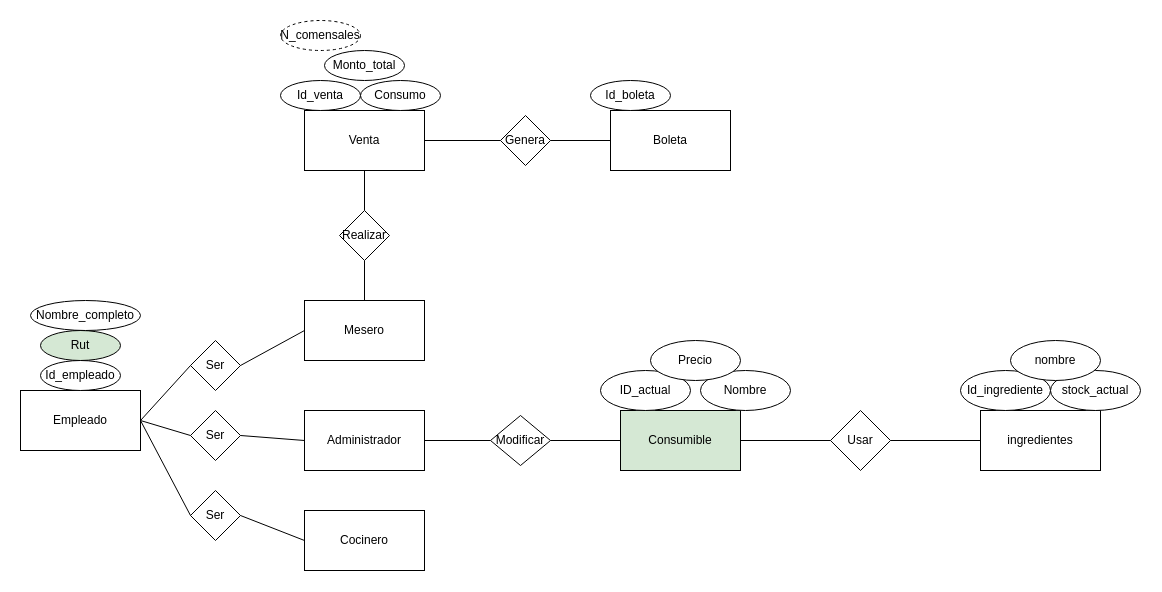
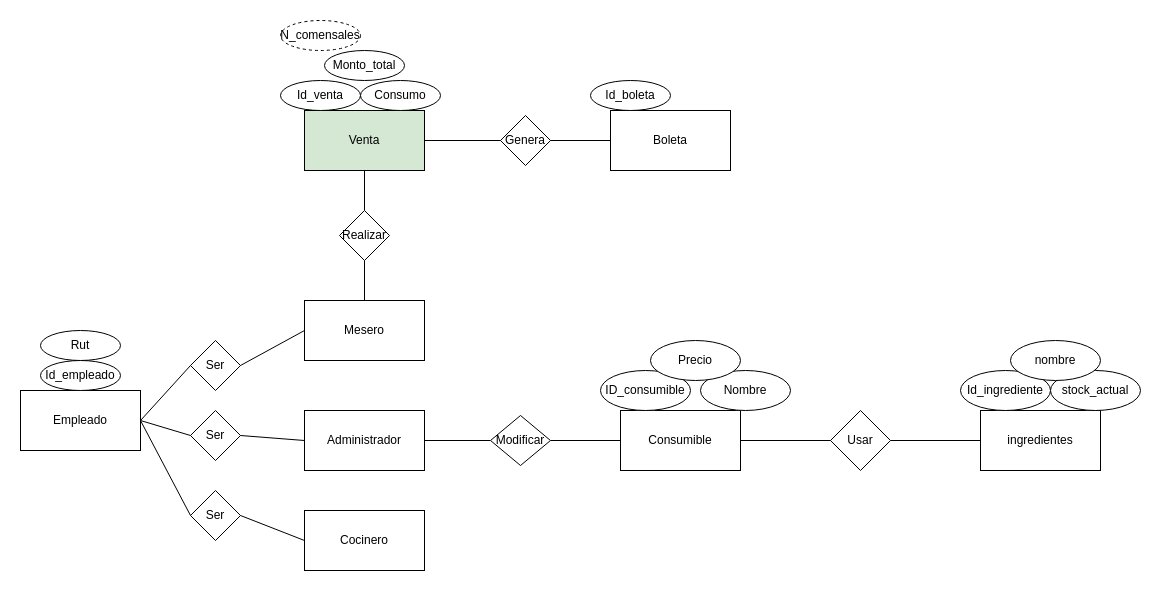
  <mxCell id="0" />
  <mxCell id="1" parent="0" />
  <mxCell id="2" value="Empleado" style="rounded=0;whiteSpace=wrap;html=1;" vertex="1" parent="1"><mxGeometry x="20" y="390" width="120" height="60" as="geometry" /></mxCell>
  <mxCell id="3" value="Id_empleado" style="ellipse;whiteSpace=wrap;html=1;" vertex="1" parent="1"><mxGeometry x="40" y="360" width="80" height="30" as="geometry" /></mxCell>
- <mxCell id="4" value="Rut" style="ellipse;whiteSpace=wrap;html=1;fillColor=#d5e8d4;" vertex="1" parent="1"><mxGeometry x="40" y="330" width="80" height="30" as="geometry" /></mxCell>
- <mxCell id="5" value="Nombre_completo" style="ellipse;whiteSpace=wrap;html=1;" vertex="1" parent="1"><mxGeometry x="30" y="300" width="110" height="30" as="geometry" /></mxCell>
+ <mxCell id="4" value="Rut" style="ellipse;whiteSpace=wrap;html=1;" vertex="1" parent="1"><mxGeometry x="40" y="330" width="80" height="30" as="geometry" /></mxCell>
  <mxCell id="6" value="Mesero" style="rounded=0;whiteSpace=wrap;html=1;" vertex="1" parent="1"><mxGeometry x="304" y="300" width="120" height="60" as="geometry" /></mxCell>
  <mxCell id="7" value="Cocinero" style="rounded=0;whiteSpace=wrap;html=1;" vertex="1" parent="1"><mxGeometry x="304" y="510" width="120" height="60" as="geometry" /></mxCell>
  <mxCell id="8" value="Ser" style="rhombus;whiteSpace=wrap;html=1;" vertex="1" parent="1"><mxGeometry x="190" y="340" width="50" height="50" as="geometry" /></mxCell>
  <mxCell id="9" value="Ser" style="rhombus;whiteSpace=wrap;html=1;" vertex="1" parent="1"><mxGeometry x="190" y="490" width="50" height="50" as="geometry" /></mxCell>
  <mxCell id="10" value="" style="endArrow=none;html=1;rounded=0;exitX=1;exitY=0.5;exitDx=0;exitDy=0;entryX=0;entryY=0.5;entryDx=0;entryDy=0;" edge="1" parent="1" source="2" target="9"><mxGeometry width="50" height="50" relative="1" as="geometry"><mxPoint x="400" y="490" as="sourcePoint" /><mxPoint x="450" y="440" as="targetPoint" /></mxGeometry></mxCell>
  <mxCell id="11" value="" style="endArrow=none;html=1;rounded=0;exitX=1;exitY=0.5;exitDx=0;exitDy=0;entryX=0;entryY=0.5;entryDx=0;entryDy=0;" edge="1" parent="1" source="9" target="7"><mxGeometry width="50" height="50" relative="1" as="geometry"><mxPoint x="150" y="430" as="sourcePoint" /><mxPoint x="200" y="525" as="targetPoint" /></mxGeometry></mxCell>
  <mxCell id="12" value="" style="endArrow=none;html=1;rounded=0;exitX=1;exitY=0.5;exitDx=0;exitDy=0;entryX=0;entryY=0.5;entryDx=0;entryDy=0;" edge="1" parent="1" source="2" target="8"><mxGeometry width="50" height="50" relative="1" as="geometry"><mxPoint x="250" y="525" as="sourcePoint" /><mxPoint x="314" y="550" as="targetPoint" /></mxGeometry></mxCell>
  <mxCell id="13" value="" style="endArrow=none;html=1;rounded=0;exitX=1;exitY=0.5;exitDx=0;exitDy=0;entryX=0;entryY=0.5;entryDx=0;entryDy=0;" edge="1" parent="1" source="8" target="6"><mxGeometry width="50" height="50" relative="1" as="geometry"><mxPoint x="150" y="430" as="sourcePoint" /><mxPoint x="200" y="375" as="targetPoint" /></mxGeometry></mxCell>
  <mxCell id="14" value="Administrador" style="rounded=0;whiteSpace=wrap;html=1;" vertex="1" parent="1"><mxGeometry x="304" y="410" width="120" height="60" as="geometry" /></mxCell>
  <mxCell id="15" value="Ser" style="rhombus;whiteSpace=wrap;html=1;" vertex="1" parent="1"><mxGeometry x="190" y="410" width="50" height="50" as="geometry" /></mxCell>
  <mxCell id="16" value="" style="endArrow=none;html=1;rounded=0;exitX=1;exitY=0.5;exitDx=0;exitDy=0;entryX=0;entryY=0.5;entryDx=0;entryDy=0;" edge="1" parent="1" source="15" target="14"><mxGeometry width="50" height="50" relative="1" as="geometry"><mxPoint x="250" y="375" as="sourcePoint" /><mxPoint x="314" y="340" as="targetPoint" /></mxGeometry></mxCell>
  <mxCell id="17" value="" style="endArrow=none;html=1;rounded=0;exitX=1;exitY=0.5;exitDx=0;exitDy=0;entryX=0;entryY=0.5;entryDx=0;entryDy=0;" edge="1" parent="1" source="2" target="15"><mxGeometry width="50" height="50" relative="1" as="geometry"><mxPoint x="250" y="445" as="sourcePoint" /><mxPoint x="314" y="450" as="targetPoint" /></mxGeometry></mxCell>
- <mxCell id="18" value="Venta" style="rounded=0;whiteSpace=wrap;html=1;" vertex="1" parent="1"><mxGeometry x="304" y="110" width="120" height="60" as="geometry" /></mxCell>
+ <mxCell id="18" value="Venta" style="rounded=0;whiteSpace=wrap;html=1;fillColor=#d5e8d4;" vertex="1" parent="1"><mxGeometry x="304" y="110" width="120" height="60" as="geometry" /></mxCell>
  <mxCell id="19" value="Realizar" style="rhombus;whiteSpace=wrap;html=1;" vertex="1" parent="1"><mxGeometry x="339" y="210" width="50" height="50" as="geometry" /></mxCell>
  <mxCell id="20" value="" style="endArrow=none;html=1;rounded=0;exitX=0.5;exitY=0;exitDx=0;exitDy=0;entryX=0.5;entryY=1;entryDx=0;entryDy=0;" edge="1" parent="1" source="6" target="19"><mxGeometry width="50" height="50" relative="1" as="geometry"><mxPoint x="560" y="230" as="sourcePoint" /><mxPoint x="610" y="180" as="targetPoint" /></mxGeometry></mxCell>
  <mxCell id="21" value="" style="endArrow=none;html=1;rounded=0;exitX=0.5;exitY=0;exitDx=0;exitDy=0;entryX=0.5;entryY=1;entryDx=0;entryDy=0;" edge="1" parent="1" source="19" target="18"><mxGeometry width="50" height="50" relative="1" as="geometry"><mxPoint x="374" y="310" as="sourcePoint" /><mxPoint x="380" y="270" as="targetPoint" /></mxGeometry></mxCell>
  <mxCell id="22" value="Id_venta" style="ellipse;whiteSpace=wrap;html=1;" vertex="1" parent="1"><mxGeometry x="280" y="80" width="80" height="30" as="geometry" /></mxCell>
  <mxCell id="23" value="Consumo" style="ellipse;whiteSpace=wrap;html=1;" vertex="1" parent="1"><mxGeometry x="360" y="80" width="80" height="30" as="geometry" /></mxCell>
  <mxCell id="24" value="Monto_total" style="ellipse;whiteSpace=wrap;html=1;" vertex="1" parent="1"><mxGeometry x="324" y="50" width="80" height="30" as="geometry" /></mxCell>
  <mxCell id="25" value="N_comensales" style="ellipse;whiteSpace=wrap;html=1;dashed=1;" vertex="1" parent="1"><mxGeometry x="280" y="20" width="80" height="30" as="geometry" /></mxCell>
  <mxCell id="26" value="Boleta" style="rounded=0;whiteSpace=wrap;html=1;" vertex="1" parent="1"><mxGeometry x="610" y="110" width="120" height="60" as="geometry" /></mxCell>
  <mxCell id="27" value="Genera" style="rhombus;whiteSpace=wrap;html=1;" vertex="1" parent="1"><mxGeometry x="500" y="115" width="50" height="50" as="geometry" /></mxCell>
  <mxCell id="28" value="" style="endArrow=none;html=1;rounded=0;exitX=1;exitY=0.5;exitDx=0;exitDy=0;entryX=0;entryY=0.5;entryDx=0;entryDy=0;" edge="1" parent="1" source="18" target="27"><mxGeometry width="50" height="50" relative="1" as="geometry"><mxPoint x="374" y="220" as="sourcePoint" /><mxPoint x="374" y="180" as="targetPoint" /></mxGeometry></mxCell>
  <mxCell id="29" value="" style="endArrow=none;html=1;rounded=0;exitX=1;exitY=0.5;exitDx=0;exitDy=0;entryX=0;entryY=0.5;entryDx=0;entryDy=0;" edge="1" parent="1" source="27" target="26"><mxGeometry width="50" height="50" relative="1" as="geometry"><mxPoint x="434" y="150" as="sourcePoint" /><mxPoint x="510" y="150" as="targetPoint" /></mxGeometry></mxCell>
  <mxCell id="30" value="Id_boleta" style="ellipse;whiteSpace=wrap;html=1;" vertex="1" parent="1"><mxGeometry x="590" y="80" width="80" height="30" as="geometry" /></mxCell>
- <mxCell id="31" value="Consumible" style="rounded=0;whiteSpace=wrap;html=1;fillColor=#d5e8d4;" vertex="1" parent="1"><mxGeometry x="620" y="410" width="120" height="60" as="geometry" /></mxCell>
+ <mxCell id="31" value="Consumible" style="rounded=0;whiteSpace=wrap;html=1;" vertex="1" parent="1"><mxGeometry x="620" y="410" width="120" height="60" as="geometry" /></mxCell>
  <mxCell id="32" value="ingredientes" style="rounded=0;whiteSpace=wrap;html=1;" vertex="1" parent="1"><mxGeometry x="980" y="410" width="120" height="60" as="geometry" /></mxCell>
  <mxCell id="33" value="Usar" style="rhombus;whiteSpace=wrap;html=1;" vertex="1" parent="1"><mxGeometry x="830" y="410" width="60" height="60" as="geometry" /></mxCell>
  <mxCell id="34" value="" style="endArrow=none;html=1;rounded=0;exitX=1;exitY=0.5;exitDx=0;exitDy=0;entryX=0;entryY=0.5;entryDx=0;entryDy=0;" edge="1" parent="1" source="31" target="33"><mxGeometry width="50" height="50" relative="1" as="geometry"><mxPoint x="920" y="390" as="sourcePoint" /><mxPoint x="970" y="340" as="targetPoint" /></mxGeometry></mxCell>
  <mxCell id="35" value="" style="endArrow=none;html=1;rounded=0;exitX=1;exitY=0.5;exitDx=0;exitDy=0;entryX=0;entryY=0.5;entryDx=0;entryDy=0;" edge="1" parent="1" source="33" target="32"><mxGeometry width="50" height="50" relative="1" as="geometry"><mxPoint x="750" y="450" as="sourcePoint" /><mxPoint x="840" y="450" as="targetPoint" /></mxGeometry></mxCell>
  <mxCell id="36" value="Id_ingrediente" style="ellipse;whiteSpace=wrap;html=1;" vertex="1" parent="1"><mxGeometry x="960" y="370" width="90" height="40" as="geometry" /></mxCell>
  <mxCell id="37" value="stock_actual" style="ellipse;whiteSpace=wrap;html=1;" vertex="1" parent="1"><mxGeometry x="1050" y="370" width="90" height="40" as="geometry" /></mxCell>
  <mxCell id="38" value="nombre" style="ellipse;whiteSpace=wrap;html=1;" vertex="1" parent="1"><mxGeometry x="1010" y="340" width="90" height="40" as="geometry" /></mxCell>
  <mxCell id="39" value="" style="endArrow=none;html=1;rounded=0;exitX=1;exitY=0.5;exitDx=0;exitDy=0;" edge="1" parent="1" source="14"><mxGeometry width="50" height="50" relative="1" as="geometry"><mxPoint x="520" y="430" as="sourcePoint" /><mxPoint x="490" y="440" as="targetPoint" /></mxGeometry></mxCell>
  <mxCell id="40" value="Modificar" style="rhombus;whiteSpace=wrap;html=1;" vertex="1" parent="1"><mxGeometry x="490" y="415" width="60" height="50" as="geometry" /></mxCell>
  <mxCell id="41" value="" style="endArrow=none;html=1;rounded=0;exitX=1;exitY=0.5;exitDx=0;exitDy=0;entryX=0;entryY=0.5;entryDx=0;entryDy=0;" edge="1" parent="1" source="40" target="31"><mxGeometry width="50" height="50" relative="1" as="geometry"><mxPoint x="434" y="450" as="sourcePoint" /><mxPoint x="500" y="450" as="targetPoint" /></mxGeometry></mxCell>
- <mxCell id="42" value="ID_actual" style="ellipse;whiteSpace=wrap;html=1;" vertex="1" parent="1"><mxGeometry x="600" y="370" width="90" height="40" as="geometry" /></mxCell>
+ <mxCell id="42" value="ID_consumible" style="ellipse;whiteSpace=wrap;html=1;" vertex="1" parent="1"><mxGeometry x="600" y="370" width="90" height="40" as="geometry" /></mxCell>
  <mxCell id="43" value="Nombre" style="ellipse;whiteSpace=wrap;html=1;" vertex="1" parent="1"><mxGeometry x="700" y="370" width="90" height="40" as="geometry" /></mxCell>
  <mxCell id="44" value="Precio" style="ellipse;whiteSpace=wrap;html=1;" vertex="1" parent="1"><mxGeometry x="650" y="340" width="90" height="40" as="geometry" /></mxCell>
